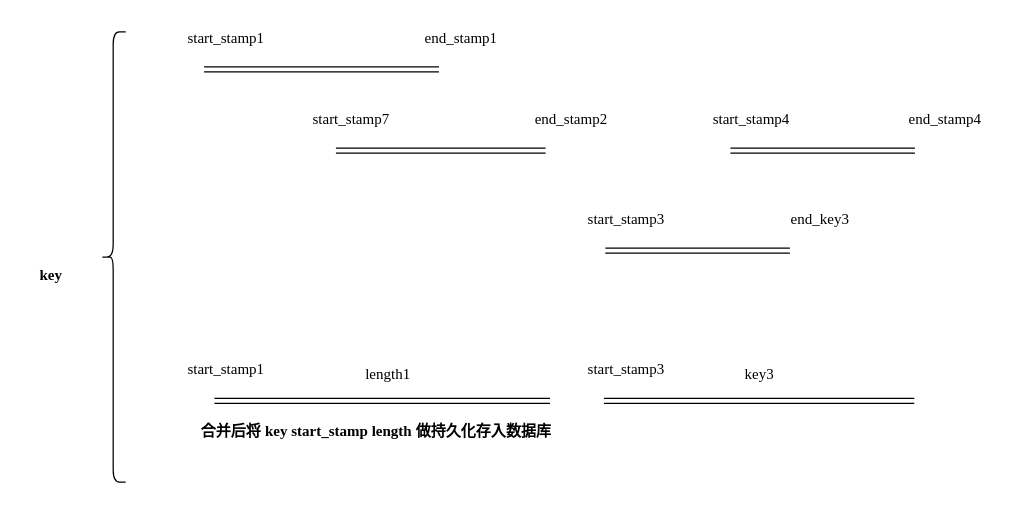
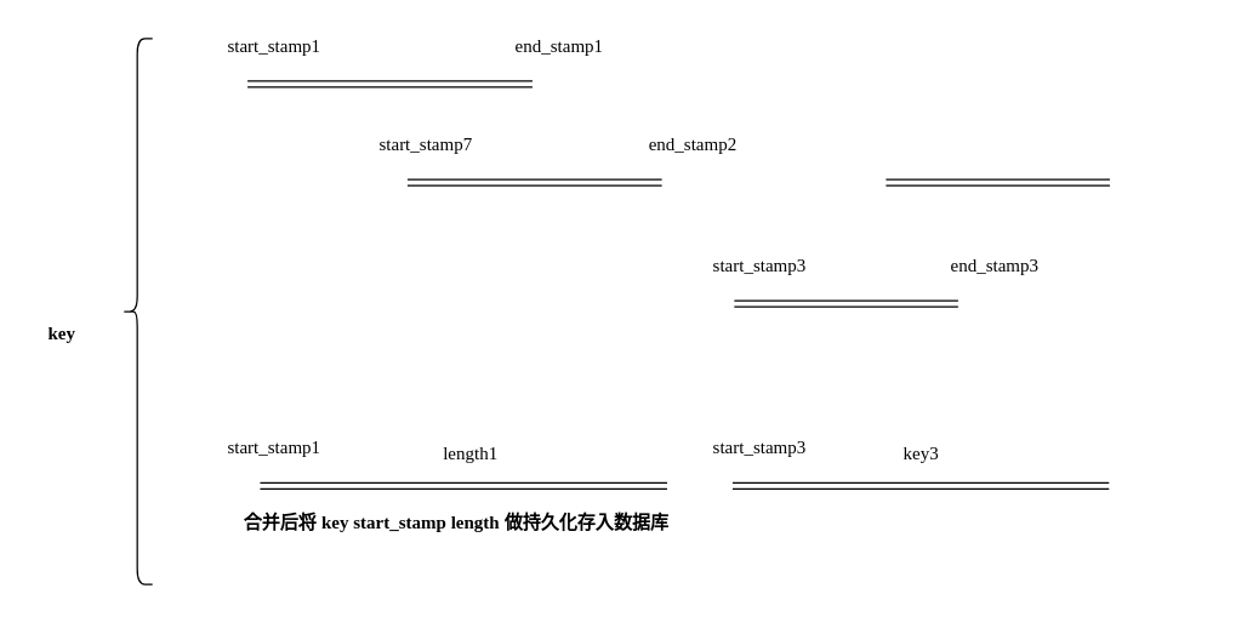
  <mxCell id="0" />
  <mxCell id="1" parent="0" />
  <mxCell id="2" value="" style="shape=curlyBracket;whiteSpace=wrap;html=1;rounded=1;" vertex="1" parent="1"><mxGeometry x="80" y="25" width="20" height="360" as="geometry" /></mxCell>
  <mxCell id="3" value="" style="group" vertex="1" connectable="0" parent="1"><mxGeometry x="230" y="85" width="250" height="35" as="geometry" /></mxCell>
  <mxCell id="4" value="" style="shape=link;html=1;" edge="1" parent="3"><mxGeometry width="100" relative="1" as="geometry"><mxPoint x="38.11" y="35" as="sourcePoint" /><mxPoint x="205.793" y="35" as="targetPoint" /></mxGeometry></mxCell>
  <mxCell id="5" value="&lt;font face=&quot;Lucida Console&quot;&gt;start_stamp7&lt;/font&gt;" style="text;html=1;align=center;verticalAlign=middle;resizable=0;points=[];autosize=1;strokeColor=none;fillColor=none;" vertex="1" parent="3"><mxGeometry width="100" height="20" as="geometry" /></mxCell>
  <mxCell id="6" value="&lt;font face=&quot;Lucida Console&quot;&gt;end_stamp2&lt;/font&gt;" style="text;html=1;align=center;verticalAlign=middle;resizable=0;points=[];autosize=1;strokeColor=none;fillColor=none;" vertex="1" parent="3"><mxGeometry x="181.402" width="90" height="20" as="geometry" /></mxCell>
  <mxCell id="7" value="length1" style="group;fontFamily=Lucida Console;" vertex="1" connectable="0" parent="1"><mxGeometry x="110" y="285" width="400" height="35" as="geometry" /></mxCell>
  <mxCell id="8" value="" style="shape=link;html=1;" edge="1" parent="7"><mxGeometry width="100" relative="1" as="geometry"><mxPoint x="60.976" y="35" as="sourcePoint" /><mxPoint x="329.268" y="35" as="targetPoint" /></mxGeometry></mxCell>
  <mxCell id="9" value="&lt;font face=&quot;Lucida Console&quot;&gt;start_stamp1&lt;/font&gt;" style="text;html=1;align=center;verticalAlign=middle;resizable=0;points=[];autosize=1;strokeColor=none;fillColor=none;" vertex="1" parent="7"><mxGeometry x="20" width="100" height="20" as="geometry" /></mxCell>
  <mxCell id="10" value="" style="group" vertex="1" connectable="0" parent="1"><mxGeometry x="550" y="85" width="249.634" height="35" as="geometry" /></mxCell>
  <mxCell id="11" value="" style="shape=link;html=1;" edge="1" parent="10"><mxGeometry width="100" relative="1" as="geometry"><mxPoint x="33.537" y="35" as="sourcePoint" /><mxPoint x="181.098" y="35" as="targetPoint" /></mxGeometry></mxCell>
- <mxCell id="12" value="&lt;font face=&quot;Lucida Console&quot;&gt;start_stamp4&lt;/font&gt;" style="text;html=1;align=center;verticalAlign=middle;resizable=0;points=[];autosize=1;strokeColor=none;fillColor=none;" vertex="1" parent="10"><mxGeometry width="100" height="20" as="geometry" /></mxCell>
- <mxCell id="13" value="&lt;font face=&quot;Lucida Console&quot;&gt;end_stamp4&lt;/font&gt;" style="text;html=1;align=center;verticalAlign=middle;resizable=0;points=[];autosize=1;strokeColor=none;fillColor=none;" vertex="1" parent="10"><mxGeometry x="159.634" width="90" height="20" as="geometry" /></mxCell>
  <mxCell id="14" value="" style="group" vertex="1" connectable="0" parent="1"><mxGeometry x="450" y="165" width="249.634" height="35" as="geometry" /></mxCell>
  <mxCell id="15" value="" style="shape=link;html=1;" edge="1" parent="14"><mxGeometry width="100" relative="1" as="geometry"><mxPoint x="33.537" y="35" as="sourcePoint" /><mxPoint x="181.098" y="35" as="targetPoint" /></mxGeometry></mxCell>
  <mxCell id="16" value="&lt;font face=&quot;Lucida Console&quot;&gt;start_stamp3&lt;/font&gt;" style="text;html=1;align=center;verticalAlign=middle;resizable=0;points=[];autosize=1;strokeColor=none;fillColor=none;" vertex="1" parent="14"><mxGeometry width="100" height="20" as="geometry" /></mxCell>
- <mxCell id="17" value="&lt;font face=&quot;Lucida Console&quot;&gt;end_key3&lt;/font&gt;" style="text;html=1;align=center;verticalAlign=middle;resizable=0;points=[];autosize=1;strokeColor=none;fillColor=none;" vertex="1" parent="14"><mxGeometry x="159.634" width="90" height="20" as="geometry" /></mxCell>
+ <mxCell id="17" value="&lt;font face=&quot;Lucida Console&quot;&gt;end_stamp3&lt;/font&gt;" style="text;html=1;align=center;verticalAlign=middle;resizable=0;points=[];autosize=1;strokeColor=none;fillColor=none;" vertex="1" parent="14"><mxGeometry x="159.634" width="90" height="20" as="geometry" /></mxCell>
  <mxCell id="18" value="" style="group" vertex="1" connectable="0" parent="1"><mxGeometry x="120" y="20" width="280" height="35" as="geometry" /></mxCell>
  <mxCell id="19" value="" style="shape=link;html=1;" edge="1" parent="18"><mxGeometry width="100" relative="1" as="geometry"><mxPoint x="42.683" y="35" as="sourcePoint" /><mxPoint x="230.488" y="35" as="targetPoint" /></mxGeometry></mxCell>
  <mxCell id="20" value="&lt;font face=&quot;Lucida Console&quot;&gt;start_stamp1&lt;/font&gt;" style="text;html=1;align=center;verticalAlign=middle;resizable=0;points=[];autosize=1;strokeColor=none;fillColor=none;" vertex="1" parent="18"><mxGeometry x="10" width="100" height="20" as="geometry" /></mxCell>
  <mxCell id="21" value="&lt;font face=&quot;Lucida Console&quot;&gt;end_stamp1&lt;/font&gt;" style="text;html=1;align=center;verticalAlign=middle;resizable=0;points=[];autosize=1;strokeColor=none;fillColor=none;" vertex="1" parent="18"><mxGeometry x="203.171" width="90" height="20" as="geometry" /></mxCell>
  <mxCell id="22" value="key3" style="group;fontFamily=Lucida Console;" vertex="1" connectable="0" parent="1"><mxGeometry x="422" y="285" width="370" height="35" as="geometry" /></mxCell>
  <mxCell id="23" value="" style="shape=link;html=1;" edge="1" parent="22"><mxGeometry width="100" relative="1" as="geometry"><mxPoint x="60.402" y="35" as="sourcePoint" /><mxPoint x="308.573" y="35" as="targetPoint" /></mxGeometry></mxCell>
  <mxCell id="24" value="&lt;font face=&quot;Lucida Console&quot;&gt;start_stamp3&lt;/font&gt;" style="text;html=1;align=center;verticalAlign=middle;resizable=0;points=[];autosize=1;strokeColor=none;fillColor=none;" vertex="1" parent="22"><mxGeometry x="27.75" width="100" height="20" as="geometry" /></mxCell>
  <mxCell id="25" value="&lt;b&gt;合并后将 &lt;font face=&quot;Lucida Console&quot;&gt;key start_stamp length&lt;/font&gt; 做持久化存入数据库&lt;br&gt;&lt;/b&gt;" style="text;html=1;align=center;verticalAlign=middle;resizable=0;points=[];autosize=1;strokeColor=none;fillColor=none;" vertex="1" parent="1"><mxGeometry x="130" y="335" width="340" height="20" as="geometry" /></mxCell>
  <mxCell id="26" value="&lt;b&gt;&lt;font face=&quot;Lucida Console&quot;&gt;key&lt;/font&gt;&lt;/b&gt;" style="text;html=1;align=center;verticalAlign=middle;resizable=0;points=[];autosize=1;strokeColor=none;fillColor=none;fontFamily=Lucida Console;" vertex="1" parent="1"><mxGeometry x="20" y="210" width="40" height="20" as="geometry" /></mxCell>
